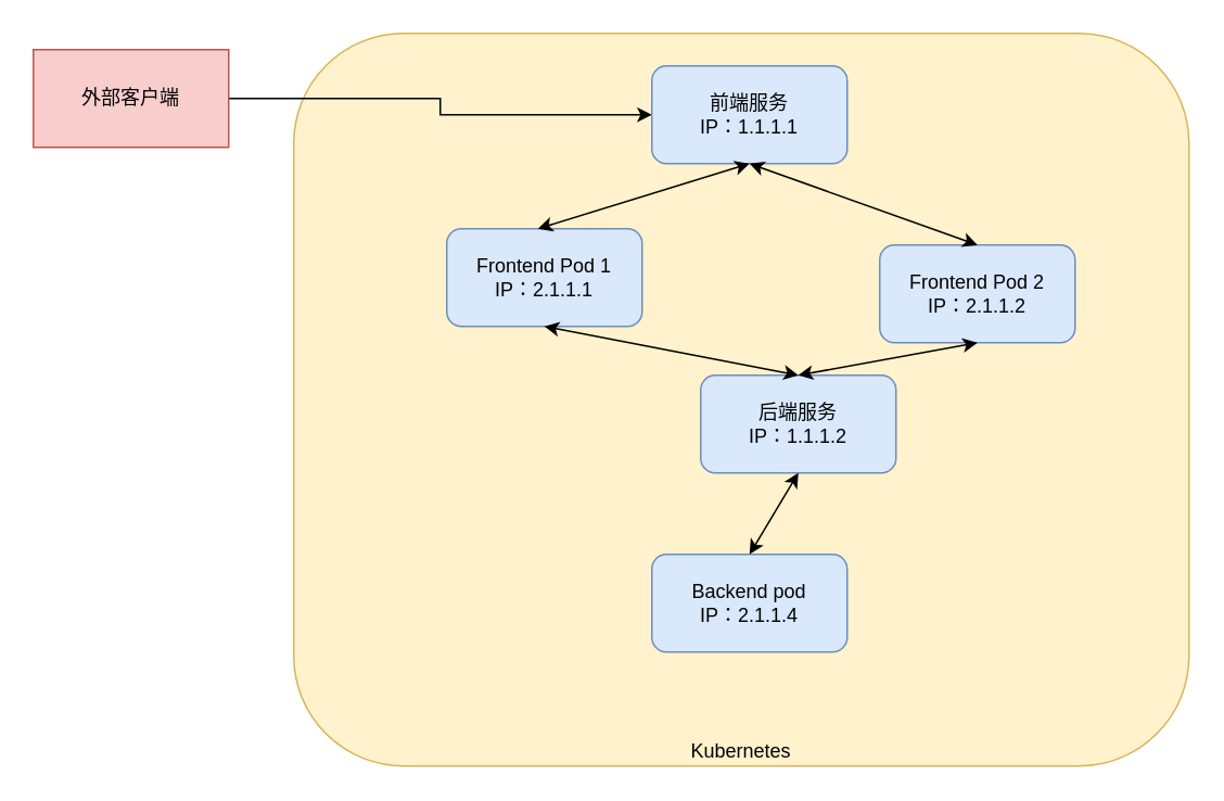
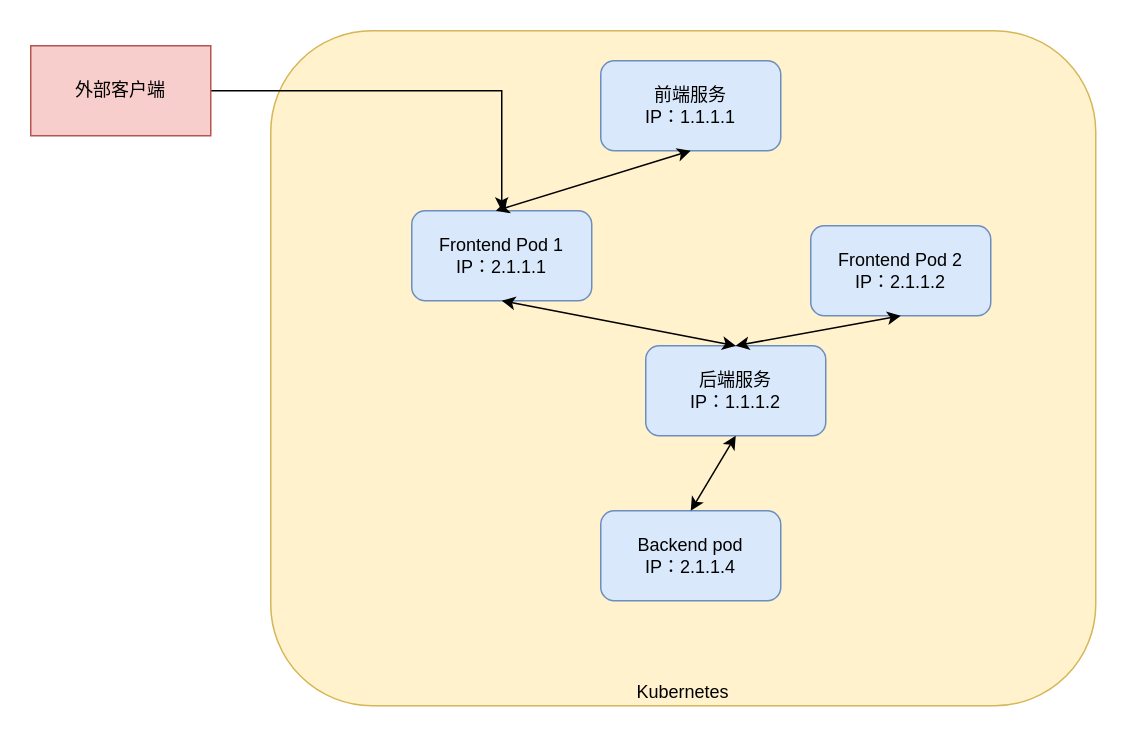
  <mxCell id="0" />
  <mxCell id="1" parent="0" />
  <mxCell id="2" value="Kubernetes" style="rounded=1;whiteSpace=wrap;html=1;verticalAlign=bottom;fillColor=#fff2cc;strokeColor=#d6b656;" vertex="1" parent="1"><mxGeometry x="180" y="20" width="550" height="450" as="geometry" /></mxCell>
- <mxCell id="3" style="edgeStyle=orthogonalEdgeStyle;rounded=0;orthogonalLoop=1;jettySize=auto;html=1;" edge="1" parent="1" source="4" target="7"><mxGeometry relative="1" as="geometry" /></mxCell>
+ <mxCell id="3" style="edgeStyle=orthogonalEdgeStyle;rounded=0;orthogonalLoop=1;jettySize=auto;html=1;" edge="1" parent="1" source="4" target="5"><mxGeometry relative="1" as="geometry" /></mxCell>
  <mxCell id="4" value="外部客户端" style="rounded=0;whiteSpace=wrap;html=1;fillColor=#f8cecc;strokeColor=#b85450;" vertex="1" parent="1"><mxGeometry x="20" y="30" width="120" height="60" as="geometry" /></mxCell>
  <mxCell id="5" value="Frontend Pod 1&lt;div&gt;IP：2.1.1.1&lt;/div&gt;" style="rounded=1;whiteSpace=wrap;html=1;fillColor=#dae8fc;strokeColor=#6c8ebf;" vertex="1" parent="1"><mxGeometry x="274" y="140" width="120" height="60" as="geometry" /></mxCell>
  <mxCell id="6" value="Frontend Pod 2&lt;div&gt;IP：2.1.1.2&lt;/div&gt;" style="rounded=1;whiteSpace=wrap;html=1;fillColor=#dae8fc;strokeColor=#6c8ebf;" vertex="1" parent="1"><mxGeometry x="540" y="150" width="120" height="60" as="geometry" /></mxCell>
  <mxCell id="7" value="前端服务&lt;div&gt;IP：1.1.1.1&lt;/div&gt;" style="rounded=1;whiteSpace=wrap;html=1;fillColor=#dae8fc;strokeColor=#6c8ebf;" vertex="1" parent="1"><mxGeometry x="400" y="40" width="120" height="60" as="geometry" /></mxCell>
  <mxCell id="8" value="后端服务&lt;div&gt;IP：1.1.1.2&lt;/div&gt;" style="rounded=1;whiteSpace=wrap;html=1;fillColor=#dae8fc;strokeColor=#6c8ebf;" vertex="1" parent="1"><mxGeometry x="430" y="230" width="120" height="60" as="geometry" /></mxCell>
  <mxCell id="9" value="Backend pod&lt;div&gt;IP：2.1.1.4&lt;/div&gt;" style="rounded=1;whiteSpace=wrap;html=1;fillColor=#dae8fc;strokeColor=#6c8ebf;" vertex="1" parent="1"><mxGeometry x="400" y="340" width="120" height="60" as="geometry" /></mxCell>
  <mxCell id="10" value="" style="endArrow=classic;startArrow=classic;html=1;rounded=0;entryX=0.5;entryY=1;entryDx=0;entryDy=0;" edge="1" parent="1" target="7"><mxGeometry width="50" height="50" relative="1" as="geometry"><mxPoint x="330" y="140" as="sourcePoint" /><mxPoint x="380" y="90" as="targetPoint" /><Array as="points"><mxPoint x="460" y="100" /></Array></mxGeometry></mxCell>
- <mxCell id="11" value="" style="endArrow=classic;startArrow=classic;html=1;rounded=0;entryX=0.5;entryY=1;entryDx=0;entryDy=0;exitX=0.5;exitY=0;exitDx=0;exitDy=0;" edge="1" parent="1" source="6" target="7"><mxGeometry width="50" height="50" relative="1" as="geometry"><mxPoint x="470" y="200" as="sourcePoint" /><mxPoint x="520" y="150" as="targetPoint" /></mxGeometry></mxCell>
  <mxCell id="12" value="" style="endArrow=classic;startArrow=classic;html=1;rounded=0;exitX=0.5;exitY=1;exitDx=0;exitDy=0;entryX=0.5;entryY=0;entryDx=0;entryDy=0;" edge="1" parent="1" source="5" target="8"><mxGeometry width="50" height="50" relative="1" as="geometry"><mxPoint x="360" y="330" as="sourcePoint" /><mxPoint x="410" y="280" as="targetPoint" /></mxGeometry></mxCell>
  <mxCell id="13" value="" style="endArrow=classic;startArrow=classic;html=1;rounded=0;entryX=0.5;entryY=1;entryDx=0;entryDy=0;exitX=0.5;exitY=0;exitDx=0;exitDy=0;" edge="1" parent="1" source="8" target="6"><mxGeometry width="50" height="50" relative="1" as="geometry"><mxPoint x="100" y="370" as="sourcePoint" /><mxPoint x="150" y="320" as="targetPoint" /></mxGeometry></mxCell>
  <mxCell id="14" value="" style="endArrow=classic;startArrow=classic;html=1;rounded=0;entryX=0.5;entryY=1;entryDx=0;entryDy=0;exitX=0.5;exitY=0;exitDx=0;exitDy=0;" edge="1" parent="1" source="9" target="8"><mxGeometry width="50" height="50" relative="1" as="geometry"><mxPoint x="310" y="370" as="sourcePoint" /><mxPoint x="360" y="320" as="targetPoint" /></mxGeometry></mxCell>
